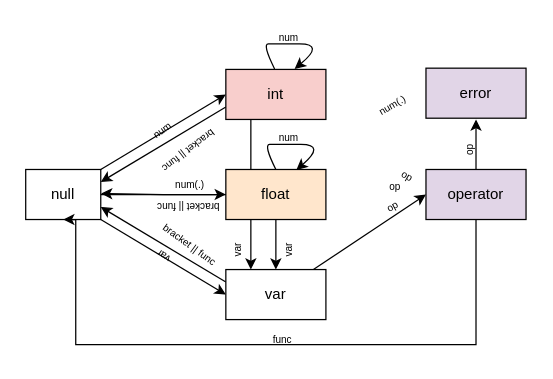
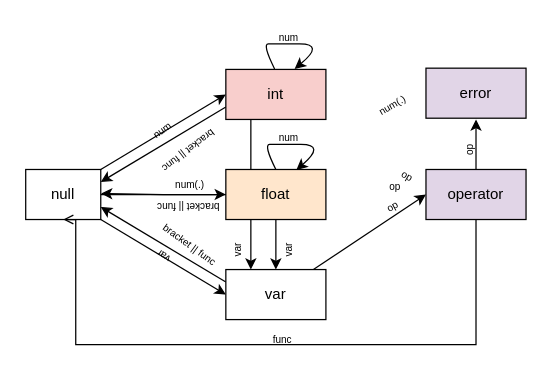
  <mxCell id="0" />
  <mxCell id="1" parent="0" />
  <mxCell id="2" style="rounded=0;orthogonalLoop=1;jettySize=auto;html=1;entryX=0;entryY=0.5;entryDx=0;entryDy=0;exitX=1;exitY=0;exitDx=0;exitDy=0;" edge="1" parent="1" source="5" target="8"><mxGeometry relative="1" as="geometry" /></mxCell>
  <mxCell id="3" style="edgeStyle=orthogonalEdgeStyle;rounded=0;orthogonalLoop=1;jettySize=auto;html=1;entryX=0;entryY=0.5;entryDx=0;entryDy=0;" edge="1" parent="1" source="5" target="10"><mxGeometry relative="1" as="geometry" /></mxCell>
  <mxCell id="4" style="rounded=0;orthogonalLoop=1;jettySize=auto;html=1;entryX=0;entryY=0.5;entryDx=0;entryDy=0;exitX=1;exitY=1;exitDx=0;exitDy=0;" edge="1" parent="1" source="5" target="13"><mxGeometry relative="1" as="geometry" /></mxCell>
  <mxCell id="5" value="null" style="rounded=0;whiteSpace=wrap;html=1;" vertex="1" parent="1"><mxGeometry x="20" y="135" width="60" height="40" as="geometry" /></mxCell>
  <mxCell id="6" style="edgeStyle=orthogonalEdgeStyle;rounded=0;orthogonalLoop=1;jettySize=auto;html=1;entryX=0.25;entryY=0;entryDx=0;entryDy=0;" edge="1" parent="1" source="8" target="13"><mxGeometry relative="1" as="geometry"><Array as="points"><mxPoint x="200" y="125" /><mxPoint x="200" y="125" /></Array></mxGeometry></mxCell>
  <mxCell id="7" style="rounded=0;orthogonalLoop=1;jettySize=auto;html=1;entryX=1;entryY=0.25;entryDx=0;entryDy=0;exitX=0;exitY=0.75;exitDx=0;exitDy=0;" edge="1" parent="1" source="8" target="5"><mxGeometry relative="1" as="geometry" /></mxCell>
  <mxCell id="8" value="int" style="rounded=0;whiteSpace=wrap;html=1;fillColor=#f8cecc;" vertex="1" parent="1"><mxGeometry x="180" y="55" width="80" height="40" as="geometry" /></mxCell>
  <mxCell id="9" style="edgeStyle=orthogonalEdgeStyle;rounded=0;orthogonalLoop=1;jettySize=auto;html=1;entryX=0.5;entryY=0;entryDx=0;entryDy=0;" edge="1" parent="1" source="10" target="13"><mxGeometry relative="1" as="geometry" /></mxCell>
  <mxCell id="10" value="float" style="rounded=0;whiteSpace=wrap;html=1;fillColor=#ffe6cc;" vertex="1" parent="1"><mxGeometry x="180" y="135" width="80" height="40" as="geometry" /></mxCell>
  <mxCell id="11" style="rounded=0;orthogonalLoop=1;jettySize=auto;html=1;entryX=0;entryY=0.5;entryDx=0;entryDy=0;" edge="1" parent="1" source="13" target="16"><mxGeometry relative="1" as="geometry" /></mxCell>
  <mxCell id="12" style="rounded=0;orthogonalLoop=1;jettySize=auto;html=1;entryX=1;entryY=0.75;entryDx=0;entryDy=0;exitX=0;exitY=0.25;exitDx=0;exitDy=0;" edge="1" parent="1" source="13" target="5"><mxGeometry relative="1" as="geometry" /></mxCell>
  <mxCell id="13" value="var" style="rounded=0;whiteSpace=wrap;html=1;" vertex="1" parent="1"><mxGeometry x="180" y="215" width="80" height="40" as="geometry" /></mxCell>
- <mxCell id="14" style="edgeStyle=orthogonalEdgeStyle;rounded=0;orthogonalLoop=1;jettySize=auto;html=1;entryX=0.5;entryY=1;entryDx=0;entryDy=0;" edge="1" parent="1" source="16" target="5"><mxGeometry relative="1" as="geometry"><Array as="points"><mxPoint x="380" y="275" /><mxPoint x="60" y="275" /></Array></mxGeometry></mxCell>
+ <mxCell id="14" style="edgeStyle=orthogonalEdgeStyle;rounded=0;orthogonalLoop=1;jettySize=auto;html=1;entryX=0.5;entryY=1;entryDx=0;entryDy=0;endArrow=open;" edge="1" parent="1" source="16" target="5"><mxGeometry relative="1" as="geometry"><Array as="points"><mxPoint x="380" y="275" /><mxPoint x="60" y="275" /></Array></mxGeometry></mxCell>
  <mxCell id="15" style="edgeStyle=orthogonalEdgeStyle;rounded=0;orthogonalLoop=1;jettySize=auto;html=1;" edge="1" parent="1" source="16"><mxGeometry relative="1" as="geometry"><mxPoint x="380" y="95" as="targetPoint" /></mxGeometry></mxCell>
  <mxCell id="16" value="operator" style="rounded=0;whiteSpace=wrap;html=1;fillColor=#e1d5e7;" vertex="1" parent="1"><mxGeometry x="340" y="135" width="80" height="40" as="geometry" /></mxCell>
  <mxCell id="17" value="num" style="text;html=1;align=center;verticalAlign=middle;resizable=0;points=[];autosize=1;strokeColor=none;fillColor=none;rotation=-36.1;fontSize=8;" vertex="1" parent="1"><mxGeometry x="109" y="94" width="40" height="20" as="geometry" /></mxCell>
  <mxCell id="18" value="num(.)" style="text;html=1;align=center;verticalAlign=middle;resizable=0;points=[];autosize=1;strokeColor=none;fillColor=none;fontSize=8;" vertex="1" parent="1"><mxGeometry x="126" y="137" width="50" height="20" as="geometry" /></mxCell>
  <mxCell id="19" value="var" style="text;html=1;align=center;verticalAlign=middle;resizable=0;points=[];autosize=1;strokeColor=none;fillColor=none;rotation=-145.5;fontSize=8;" vertex="1" parent="1"><mxGeometry x="116" y="195" width="30" height="20" as="geometry" /></mxCell>
  <mxCell id="20" value="op" style="text;html=1;align=center;verticalAlign=middle;resizable=0;points=[];autosize=1;strokeColor=none;fillColor=none;rotation=30;fontSize=8;" vertex="1" parent="1"><mxGeometry x="310" y="130" width="30" height="20" as="geometry" /></mxCell>
  <mxCell id="21" value="op" style="text;html=1;align=center;verticalAlign=middle;resizable=0;points=[];autosize=1;strokeColor=none;fillColor=none;fontSize=8;" vertex="1" parent="1"><mxGeometry x="300" y="139" width="30" height="20" as="geometry" /></mxCell>
  <mxCell id="22" value="op" style="text;html=1;align=center;verticalAlign=middle;resizable=0;points=[];autosize=1;strokeColor=none;fillColor=none;rotation=-30;fontSize=8;" vertex="1" parent="1"><mxGeometry x="298" y="155" width="30" height="20" as="geometry" /></mxCell>
  <mxCell id="23" value="var" style="text;html=1;align=center;verticalAlign=middle;resizable=0;points=[];autosize=1;strokeColor=none;fillColor=none;rotation=-90;fontSize=8;" vertex="1" parent="1"><mxGeometry x="215" y="190" width="30" height="20" as="geometry" /></mxCell>
  <mxCell id="24" value="var" style="text;html=1;align=center;verticalAlign=middle;resizable=0;points=[];autosize=1;strokeColor=none;fillColor=none;rotation=-90;fontSize=8;" vertex="1" parent="1"><mxGeometry x="175" y="190" width="30" height="20" as="geometry" /></mxCell>
  <mxCell id="25" value="bracket || func" style="text;html=1;align=center;verticalAlign=middle;resizable=0;points=[];autosize=1;strokeColor=none;fillColor=none;rotation=-217.5;fontSize=8;" vertex="1" parent="1"><mxGeometry x="116" y="110" width="70" height="20" as="geometry" /></mxCell>
  <mxCell id="26" value="" style="curved=1;endArrow=classic;html=1;rounded=0;entryX=0.705;entryY=0.01;entryDx=0;entryDy=0;entryPerimeter=0;" edge="1" parent="1" target="10"><mxGeometry width="50" height="50" relative="1" as="geometry"><mxPoint x="220" y="135" as="sourcePoint" /><mxPoint x="260" y="135" as="targetPoint" /><Array as="points"><mxPoint x="210" y="115" /><mxPoint x="220" y="115" /><mxPoint x="260" y="115" /></Array></mxGeometry></mxCell>
  <mxCell id="27" value="num" style="text;html=1;align=center;verticalAlign=middle;resizable=0;points=[];autosize=1;strokeColor=none;fillColor=none;rotation=0;fontSize=8;" vertex="1" parent="1"><mxGeometry x="210" y="100" width="40" height="20" as="geometry" /></mxCell>
  <mxCell id="28" value="func" style="text;html=1;align=center;verticalAlign=middle;resizable=0;points=[];autosize=1;strokeColor=none;fillColor=none;rotation=0;fontSize=8;" vertex="1" parent="1"><mxGeometry x="205" y="261" width="40" height="20" as="geometry" /></mxCell>
  <mxCell id="29" style="edgeStyle=orthogonalEdgeStyle;rounded=0;orthogonalLoop=1;jettySize=auto;html=1;entryX=1.004;entryY=0.48;entryDx=0;entryDy=0;entryPerimeter=0;" edge="1" parent="1" source="10" target="5"><mxGeometry relative="1" as="geometry" /></mxCell>
  <mxCell id="30" value="bracket || func" style="text;html=1;align=center;verticalAlign=middle;resizable=0;points=[];autosize=1;strokeColor=none;fillColor=none;rotation=-180;fontSize=8;" vertex="1" parent="1"><mxGeometry x="116" y="155" width="70" height="20" as="geometry" /></mxCell>
  <mxCell id="31" value="bracket || func" style="text;html=1;align=center;verticalAlign=middle;resizable=0;points=[];autosize=1;strokeColor=none;fillColor=none;rotation=36;fontSize=8;" vertex="1" parent="1"><mxGeometry x="116" y="185" width="70" height="20" as="geometry" /></mxCell>
  <mxCell id="32" value="" style="curved=1;endArrow=classic;html=1;rounded=0;entryX=0.705;entryY=0.01;entryDx=0;entryDy=0;entryPerimeter=0;" edge="1" parent="1"><mxGeometry width="50" height="50" relative="1" as="geometry"><mxPoint x="219" y="54.6" as="sourcePoint" /><mxPoint x="235" y="54.6" as="targetPoint" /><Array as="points"><mxPoint x="209" y="34.6" /><mxPoint x="219" y="34.6" /><mxPoint x="259" y="34.6" /></Array></mxGeometry></mxCell>
  <mxCell id="33" value="num" style="text;html=1;align=center;verticalAlign=middle;resizable=0;points=[];autosize=1;strokeColor=none;fillColor=none;rotation=0;fontSize=8;" vertex="1" parent="1"><mxGeometry x="210" y="20" width="40" height="20" as="geometry" /></mxCell>
  <mxCell id="34" value="error" style="rounded=0;whiteSpace=wrap;html=1;fillColor=#e1d5e7;" vertex="1" parent="1"><mxGeometry x="340" y="54" width="80" height="40" as="geometry" /></mxCell>
  <mxCell id="35" value="num(.)" style="text;html=1;align=center;verticalAlign=middle;resizable=0;points=[];autosize=1;strokeColor=none;fillColor=none;rotation=-30;fontSize=8;" vertex="1" parent="1"><mxGeometry x="288" y="74" width="50" height="20" as="geometry" /></mxCell>
  <mxCell id="36" value="op" style="text;html=1;align=center;verticalAlign=middle;resizable=0;points=[];autosize=1;strokeColor=none;fillColor=none;rotation=-90;fontSize=8;" vertex="1" parent="1"><mxGeometry x="360" y="110" width="30" height="20" as="geometry" /></mxCell>
